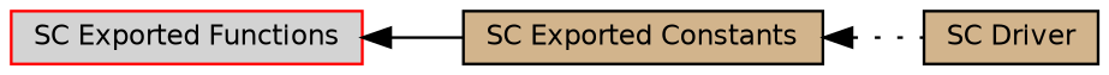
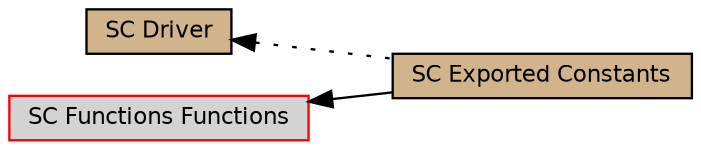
  digraph {
    rankdir=LR
    node [color=black fillcolor=tan fontname=Helvetica fontsize=10 shape=box style=filled]
    edge [dir=back fontname=Helvetica fontsize=10 labelfontname=Helvetica labelfontsize=10 shape=plaintext]
    n1 [height=0.2 label="SC Driver" width=0.4]
    n2 [fontcolor=black height=0.2 label="SC Exported Constants" width=0.4]
-   n3 [color=red fillcolor=lightgrey height=0.2 label="SC Exported Functions" width=0.4]
-   n2 -> n1 [style=dotted]
+   n3 [color=red fillcolor=lightgrey height=0.2 label="SC Functions Functions" width=0.4]
+   n1 -> n2 [style=dotted]
    n3 -> n2 [style=solid]
  }
